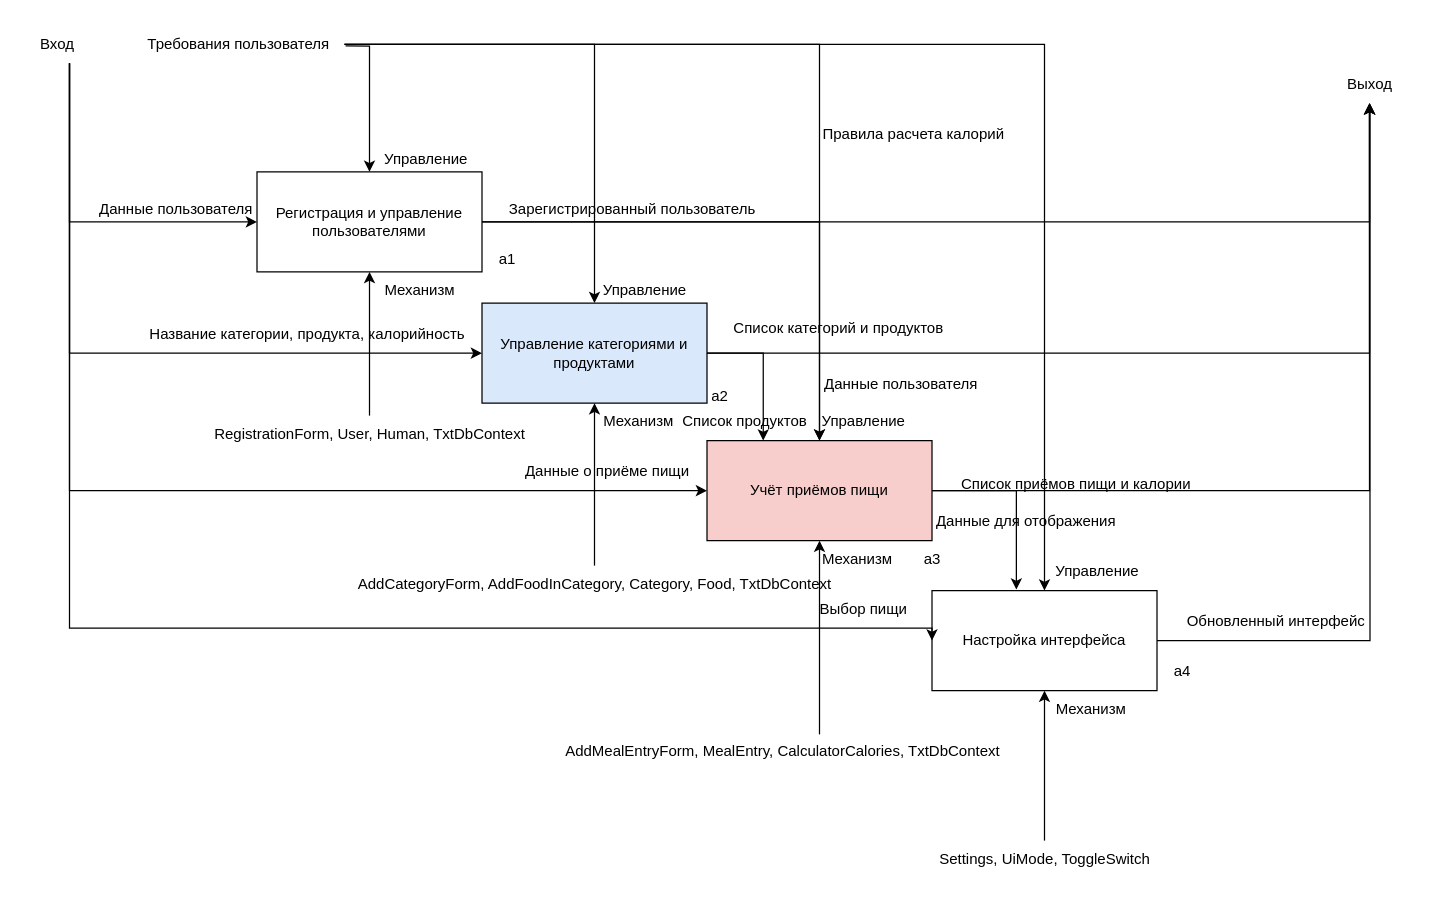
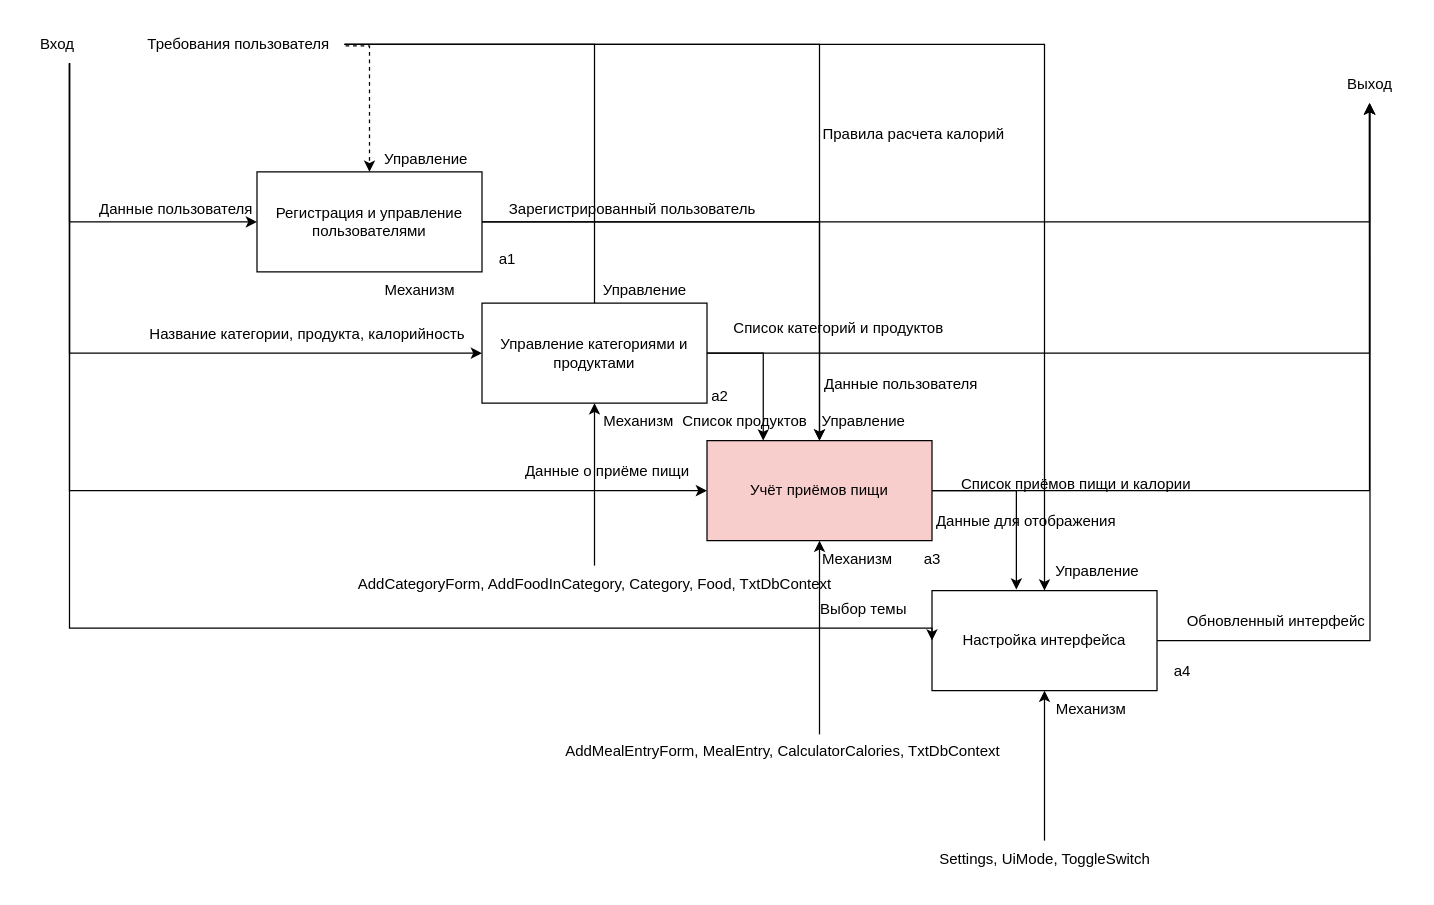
  <mxCell id="0" />
  <mxCell id="1" parent="0" />
  <mxCell id="2" style="edgeStyle=orthogonalEdgeStyle;rounded=0;orthogonalLoop=1;jettySize=auto;html=1;exitX=1;exitY=0.5;exitDx=0;exitDy=0;" edge="1" parent="1" source="4" target="23"><mxGeometry relative="1" as="geometry" /></mxCell>
  <mxCell id="3" style="edgeStyle=orthogonalEdgeStyle;rounded=0;orthogonalLoop=1;jettySize=auto;html=1;exitX=1;exitY=0.5;exitDx=0;exitDy=0;" edge="1" parent="1" source="4" target="6"><mxGeometry relative="1" as="geometry" /></mxCell>
  <mxCell id="4" value="&lt;div&gt;Регистрация и управление пользователями&lt;/div&gt;" style="rounded=0;whiteSpace=wrap;html=1;" vertex="1" parent="1"><mxGeometry x="205" y="137" width="180" height="80" as="geometry" /></mxCell>
  <mxCell id="5" style="edgeStyle=orthogonalEdgeStyle;rounded=0;orthogonalLoop=1;jettySize=auto;html=1;exitX=1;exitY=0.5;exitDx=0;exitDy=0;" edge="1" parent="1" source="6" target="23"><mxGeometry relative="1" as="geometry" /></mxCell>
  <mxCell id="6" value="&lt;div&gt;Учёт приёмов пищи&lt;/div&gt;" style="rounded=0;whiteSpace=wrap;html=1;fillColor=#f8cecc;" vertex="1" parent="1"><mxGeometry x="565" y="352" width="180" height="80" as="geometry" /></mxCell>
  <mxCell id="7" style="edgeStyle=orthogonalEdgeStyle;rounded=0;orthogonalLoop=1;jettySize=auto;html=1;exitX=1;exitY=0.5;exitDx=0;exitDy=0;" edge="1" parent="1" source="9" target="23"><mxGeometry relative="1" as="geometry" /></mxCell>
  <mxCell id="8" style="edgeStyle=orthogonalEdgeStyle;rounded=0;orthogonalLoop=1;jettySize=auto;html=1;exitX=1;exitY=0.5;exitDx=0;exitDy=0;entryX=0.25;entryY=0;entryDx=0;entryDy=0;" edge="1" parent="1" source="9" target="6"><mxGeometry relative="1" as="geometry" /></mxCell>
- <mxCell id="9" value="&lt;div&gt;Управление категориями и продуктами&lt;/div&gt;" style="rounded=0;whiteSpace=wrap;html=1;fillColor=#dae8fc;" vertex="1" parent="1"><mxGeometry x="385" y="242" width="180" height="80" as="geometry" /></mxCell>
+ <mxCell id="9" value="&lt;div&gt;Управление категориями и продуктами&lt;/div&gt;" style="rounded=0;whiteSpace=wrap;html=1;" vertex="1" parent="1"><mxGeometry x="385" y="242" width="180" height="80" as="geometry" /></mxCell>
  <mxCell id="10" value="&lt;div&gt;Настройка интерфейса&lt;/div&gt;" style="rounded=0;whiteSpace=wrap;html=1;" vertex="1" parent="1"><mxGeometry x="745" y="472" width="180" height="80" as="geometry" /></mxCell>
  <mxCell id="11" value="а1" style="text;html=1;align=center;verticalAlign=middle;resizable=0;points=[];autosize=1;strokeColor=none;fillColor=none;" vertex="1" parent="1"><mxGeometry x="385" y="192" width="40" height="30" as="geometry" /></mxCell>
  <mxCell id="12" value="а2" style="text;html=1;align=center;verticalAlign=middle;resizable=0;points=[];autosize=1;strokeColor=none;fillColor=none;" vertex="1" parent="1"><mxGeometry x="555" y="302" width="40" height="30" as="geometry" /></mxCell>
  <mxCell id="13" value="а3" style="text;html=1;align=center;verticalAlign=middle;resizable=0;points=[];autosize=1;strokeColor=none;fillColor=none;" vertex="1" parent="1"><mxGeometry x="725" y="432" width="40" height="30" as="geometry" /></mxCell>
  <mxCell id="14" value="а4" style="text;html=1;align=center;verticalAlign=middle;resizable=0;points=[];autosize=1;strokeColor=none;fillColor=none;" vertex="1" parent="1"><mxGeometry x="925" y="522" width="40" height="30" as="geometry" /></mxCell>
  <mxCell id="15" value="Данные пользователя" style="text;html=1;align=center;verticalAlign=middle;resizable=0;points=[];autosize=1;strokeColor=none;fillColor=none;" vertex="1" parent="1"><mxGeometry x="65" y="152" width="150" height="30" as="geometry" /></mxCell>
  <mxCell id="16" value="Название категории, продукта, калорийность" style="text;html=1;align=center;verticalAlign=middle;resizable=0;points=[];autosize=1;strokeColor=none;fillColor=none;" vertex="1" parent="1"><mxGeometry x="105" y="252" width="280" height="30" as="geometry" /></mxCell>
  <mxCell id="17" value="Данные о приёме пищи" style="text;html=1;align=center;verticalAlign=middle;resizable=0;points=[];autosize=1;strokeColor=none;fillColor=none;" vertex="1" parent="1"><mxGeometry x="410" y="362" width="150" height="30" as="geometry" /></mxCell>
- <mxCell id="18" value="Выбор пищи" style="text;html=1;align=center;verticalAlign=middle;resizable=0;points=[];autosize=1;strokeColor=none;fillColor=none;" vertex="1" parent="1"><mxGeometry x="645" y="472" width="90" height="30" as="geometry" /></mxCell>
+ <mxCell id="18" value="Выбор темы" style="text;html=1;align=center;verticalAlign=middle;resizable=0;points=[];autosize=1;strokeColor=none;fillColor=none;" vertex="1" parent="1"><mxGeometry x="645" y="472" width="90" height="30" as="geometry" /></mxCell>
  <mxCell id="19" value="&lt;div&gt;Зарегистрированный пользователь&lt;/div&gt;" style="text;html=1;align=center;verticalAlign=middle;resizable=0;points=[];autosize=1;strokeColor=none;fillColor=none;" vertex="1" parent="1"><mxGeometry x="395" y="152" width="220" height="30" as="geometry" /></mxCell>
  <mxCell id="20" value="&lt;div&gt;Список категорий и продуктов&lt;/div&gt;" style="text;html=1;align=center;verticalAlign=middle;resizable=0;points=[];autosize=1;strokeColor=none;fillColor=none;" vertex="1" parent="1"><mxGeometry x="575" y="247" width="190" height="30" as="geometry" /></mxCell>
  <mxCell id="21" value="&lt;div&gt;Список приёмов пищи и калории&lt;/div&gt;" style="text;html=1;align=center;verticalAlign=middle;resizable=0;points=[];autosize=1;strokeColor=none;fillColor=none;" vertex="1" parent="1"><mxGeometry x="755" y="372" width="210" height="30" as="geometry" /></mxCell>
  <mxCell id="22" value="Обновленный интерфейс" style="text;html=1;align=center;verticalAlign=middle;resizable=0;points=[];autosize=1;strokeColor=none;fillColor=none;" vertex="1" parent="1"><mxGeometry x="935" y="482" width="170" height="30" as="geometry" /></mxCell>
  <mxCell id="23" value="Выход" style="text;html=1;align=center;verticalAlign=middle;resizable=0;points=[];autosize=1;strokeColor=none;fillColor=none;" vertex="1" parent="1"><mxGeometry x="1065" y="52" width="60" height="30" as="geometry" /></mxCell>
  <mxCell id="24" style="edgeStyle=orthogonalEdgeStyle;rounded=0;orthogonalLoop=1;jettySize=auto;html=1;exitX=1;exitY=0.5;exitDx=0;exitDy=0;entryX=0.506;entryY=1.011;entryDx=0;entryDy=0;entryPerimeter=0;" edge="1" parent="1" source="10" target="23"><mxGeometry relative="1" as="geometry" /></mxCell>
  <mxCell id="25" style="edgeStyle=orthogonalEdgeStyle;rounded=0;orthogonalLoop=1;jettySize=auto;html=1;entryX=0;entryY=0.5;entryDx=0;entryDy=0;" edge="1" parent="1" source="29" target="4"><mxGeometry relative="1" as="geometry"><Array as="points"><mxPoint x="55" y="177" /></Array></mxGeometry></mxCell>
  <mxCell id="26" style="edgeStyle=orthogonalEdgeStyle;rounded=0;orthogonalLoop=1;jettySize=auto;html=1;entryX=0;entryY=0.5;entryDx=0;entryDy=0;" edge="1" parent="1" source="29" target="9"><mxGeometry relative="1" as="geometry"><Array as="points"><mxPoint x="55" y="282" /></Array></mxGeometry></mxCell>
  <mxCell id="27" style="edgeStyle=orthogonalEdgeStyle;rounded=0;orthogonalLoop=1;jettySize=auto;html=1;entryX=0;entryY=0.5;entryDx=0;entryDy=0;" edge="1" parent="1" source="29" target="6"><mxGeometry relative="1" as="geometry"><Array as="points"><mxPoint x="55" y="392" /></Array></mxGeometry></mxCell>
  <mxCell id="28" style="edgeStyle=orthogonalEdgeStyle;rounded=0;orthogonalLoop=1;jettySize=auto;html=1;entryX=0;entryY=0.5;entryDx=0;entryDy=0;" edge="1" parent="1" source="29" target="10"><mxGeometry relative="1" as="geometry"><Array as="points"><mxPoint x="55" y="502" /></Array></mxGeometry></mxCell>
  <mxCell id="29" value="Вход" style="text;html=1;align=center;verticalAlign=middle;resizable=0;points=[];autosize=1;strokeColor=none;fillColor=none;" vertex="1" parent="1"><mxGeometry x="20" y="20" width="50" height="30" as="geometry" /></mxCell>
- <mxCell id="30" style="edgeStyle=orthogonalEdgeStyle;rounded=0;orthogonalLoop=1;jettySize=auto;html=1;entryX=0.5;entryY=0;entryDx=0;entryDy=0;exitX=1.005;exitY=0.543;exitDx=0;exitDy=0;exitPerimeter=0;" edge="1" parent="1" source="34" target="4"><mxGeometry relative="1" as="geometry" /></mxCell>
- <mxCell id="31" style="edgeStyle=orthogonalEdgeStyle;rounded=0;orthogonalLoop=1;jettySize=auto;html=1;entryX=0.5;entryY=0;entryDx=0;entryDy=0;" edge="1" parent="1" source="34" target="9"><mxGeometry relative="1" as="geometry" /></mxCell>
+ <mxCell id="30" style="edgeStyle=orthogonalEdgeStyle;rounded=0;orthogonalLoop=1;jettySize=auto;html=1;entryX=0.5;entryY=0;entryDx=0;entryDy=0;exitX=1.005;exitY=0.543;exitDx=0;exitDy=0;exitPerimeter=0;dashed=1;" edge="1" parent="1" source="34" target="4"><mxGeometry relative="1" as="geometry" /></mxCell>
+ <mxCell id="31" style="edgeStyle=orthogonalEdgeStyle;rounded=0;orthogonalLoop=1;jettySize=auto;html=1;entryX=0.5;entryY=0;entryDx=0;entryDy=0;endArrow=none;" edge="1" parent="1" source="34" target="9"><mxGeometry relative="1" as="geometry" /></mxCell>
  <mxCell id="32" style="edgeStyle=orthogonalEdgeStyle;rounded=0;orthogonalLoop=1;jettySize=auto;html=1;entryX=0.5;entryY=0;entryDx=0;entryDy=0;" edge="1" parent="1" source="34" target="6"><mxGeometry relative="1" as="geometry" /></mxCell>
  <mxCell id="33" style="edgeStyle=orthogonalEdgeStyle;rounded=0;orthogonalLoop=1;jettySize=auto;html=1;entryX=0.5;entryY=0;entryDx=0;entryDy=0;" edge="1" parent="1" source="34" target="10"><mxGeometry relative="1" as="geometry" /></mxCell>
  <mxCell id="34" value="&lt;div&gt;Требования пользователя&lt;/div&gt;" style="text;html=1;align=center;verticalAlign=middle;resizable=0;points=[];autosize=1;strokeColor=none;fillColor=none;" vertex="1" parent="1"><mxGeometry x="105" y="20" width="170" height="30" as="geometry" /></mxCell>
  <mxCell id="35" value="Управление" style="text;html=1;align=center;verticalAlign=middle;resizable=0;points=[];autosize=1;strokeColor=none;fillColor=none;" vertex="1" parent="1"><mxGeometry x="295" y="112" width="90" height="30" as="geometry" /></mxCell>
  <mxCell id="36" value="Управление" style="text;html=1;align=center;verticalAlign=middle;resizable=0;points=[];autosize=1;strokeColor=none;fillColor=none;" vertex="1" parent="1"><mxGeometry x="470" y="217" width="90" height="30" as="geometry" /></mxCell>
  <mxCell id="37" value="Управление" style="text;html=1;align=center;verticalAlign=middle;resizable=0;points=[];autosize=1;strokeColor=none;fillColor=none;" vertex="1" parent="1"><mxGeometry x="645" y="322" width="90" height="30" as="geometry" /></mxCell>
  <mxCell id="38" value="Управление" style="text;html=1;align=center;verticalAlign=middle;resizable=0;points=[];autosize=1;strokeColor=none;fillColor=none;" vertex="1" parent="1"><mxGeometry x="832" y="442" width="90" height="30" as="geometry" /></mxCell>
  <mxCell id="39" value="Правила расчета калорий" style="text;html=1;align=center;verticalAlign=middle;resizable=0;points=[];autosize=1;strokeColor=none;fillColor=none;" vertex="1" parent="1"><mxGeometry x="645" y="92" width="170" height="30" as="geometry" /></mxCell>
- <mxCell id="40" style="edgeStyle=orthogonalEdgeStyle;rounded=0;orthogonalLoop=1;jettySize=auto;html=1;entryX=0.5;entryY=1;entryDx=0;entryDy=0;" edge="1" parent="1" source="41" target="4"><mxGeometry relative="1" as="geometry" /></mxCell>
- <mxCell id="41" value="&lt;div&gt;RegistrationForm, User, Human, TxtDbContext&lt;/div&gt;" style="text;html=1;align=center;verticalAlign=middle;resizable=0;points=[];autosize=1;strokeColor=none;fillColor=none;" vertex="1" parent="1"><mxGeometry x="160" y="332" width="270" height="30" as="geometry" /></mxCell>
  <mxCell id="42" style="edgeStyle=orthogonalEdgeStyle;rounded=0;orthogonalLoop=1;jettySize=auto;html=1;entryX=0.5;entryY=1;entryDx=0;entryDy=0;" edge="1" parent="1" source="43" target="9"><mxGeometry relative="1" as="geometry" /></mxCell>
  <mxCell id="43" value="&lt;div&gt;AddCategoryForm, AddFoodInCategory, Category, Food, TxtDbContext&lt;/div&gt;" style="text;html=1;align=center;verticalAlign=middle;resizable=0;points=[];autosize=1;strokeColor=none;fillColor=none;" vertex="1" parent="1"><mxGeometry x="275" y="452" width="400" height="30" as="geometry" /></mxCell>
  <mxCell id="44" style="edgeStyle=orthogonalEdgeStyle;rounded=0;orthogonalLoop=1;jettySize=auto;html=1;entryX=0.5;entryY=1;entryDx=0;entryDy=0;" edge="1" parent="1" source="45" target="6"><mxGeometry relative="1" as="geometry" /></mxCell>
  <mxCell id="45" value="&lt;div&gt;AddMealEntryForm, MealEntry, CalculatorCalories, TxtDbContext&lt;/div&gt;" style="text;whiteSpace=wrap;html=1;" vertex="1" parent="1"><mxGeometry x="450" y="587" width="410" height="40" as="geometry" /></mxCell>
  <mxCell id="46" value="Механизм" style="text;html=1;align=center;verticalAlign=middle;resizable=0;points=[];autosize=1;strokeColor=none;fillColor=none;" vertex="1" parent="1"><mxGeometry x="645" y="432" width="80" height="30" as="geometry" /></mxCell>
  <mxCell id="47" value="Механизм" style="text;html=1;align=center;verticalAlign=middle;resizable=0;points=[];autosize=1;strokeColor=none;fillColor=none;" vertex="1" parent="1"><mxGeometry x="470" y="322" width="80" height="30" as="geometry" /></mxCell>
  <mxCell id="48" value="Механизм" style="text;html=1;align=center;verticalAlign=middle;resizable=0;points=[];autosize=1;strokeColor=none;fillColor=none;" vertex="1" parent="1"><mxGeometry x="295" y="217" width="80" height="30" as="geometry" /></mxCell>
  <mxCell id="49" value="Механизм" style="text;html=1;align=center;verticalAlign=middle;resizable=0;points=[];autosize=1;strokeColor=none;fillColor=none;" vertex="1" parent="1"><mxGeometry x="832" y="552" width="80" height="30" as="geometry" /></mxCell>
  <mxCell id="50" style="edgeStyle=orthogonalEdgeStyle;rounded=0;orthogonalLoop=1;jettySize=auto;html=1;entryX=0.5;entryY=1;entryDx=0;entryDy=0;" edge="1" parent="1" source="51" target="10"><mxGeometry relative="1" as="geometry" /></mxCell>
  <mxCell id="51" value="&lt;div&gt;Settings, UiMode, ToggleSwitch&lt;/div&gt;" style="text;html=1;align=center;verticalAlign=middle;resizable=0;points=[];autosize=1;strokeColor=none;fillColor=none;" vertex="1" parent="1"><mxGeometry x="740" y="672" width="190" height="30" as="geometry" /></mxCell>
  <mxCell id="52" value="Данные пользователя" style="text;html=1;align=center;verticalAlign=middle;resizable=0;points=[];autosize=1;strokeColor=none;fillColor=none;" vertex="1" parent="1"><mxGeometry x="645" y="292" width="150" height="30" as="geometry" /></mxCell>
  <mxCell id="53" value="Список продуктов" style="text;html=1;align=center;verticalAlign=middle;resizable=0;points=[];autosize=1;strokeColor=none;fillColor=none;" vertex="1" parent="1"><mxGeometry x="535" y="322" width="120" height="30" as="geometry" /></mxCell>
  <mxCell id="54" style="edgeStyle=orthogonalEdgeStyle;rounded=0;orthogonalLoop=1;jettySize=auto;html=1;exitX=1;exitY=0.5;exitDx=0;exitDy=0;entryX=0.375;entryY=-0.01;entryDx=0;entryDy=0;entryPerimeter=0;" edge="1" parent="1" source="6" target="10"><mxGeometry relative="1" as="geometry" /></mxCell>
  <mxCell id="55" value="Данные для отображения" style="text;html=1;align=center;verticalAlign=middle;resizable=0;points=[];autosize=1;strokeColor=none;fillColor=none;" vertex="1" parent="1"><mxGeometry x="735" y="402" width="170" height="30" as="geometry" /></mxCell>
